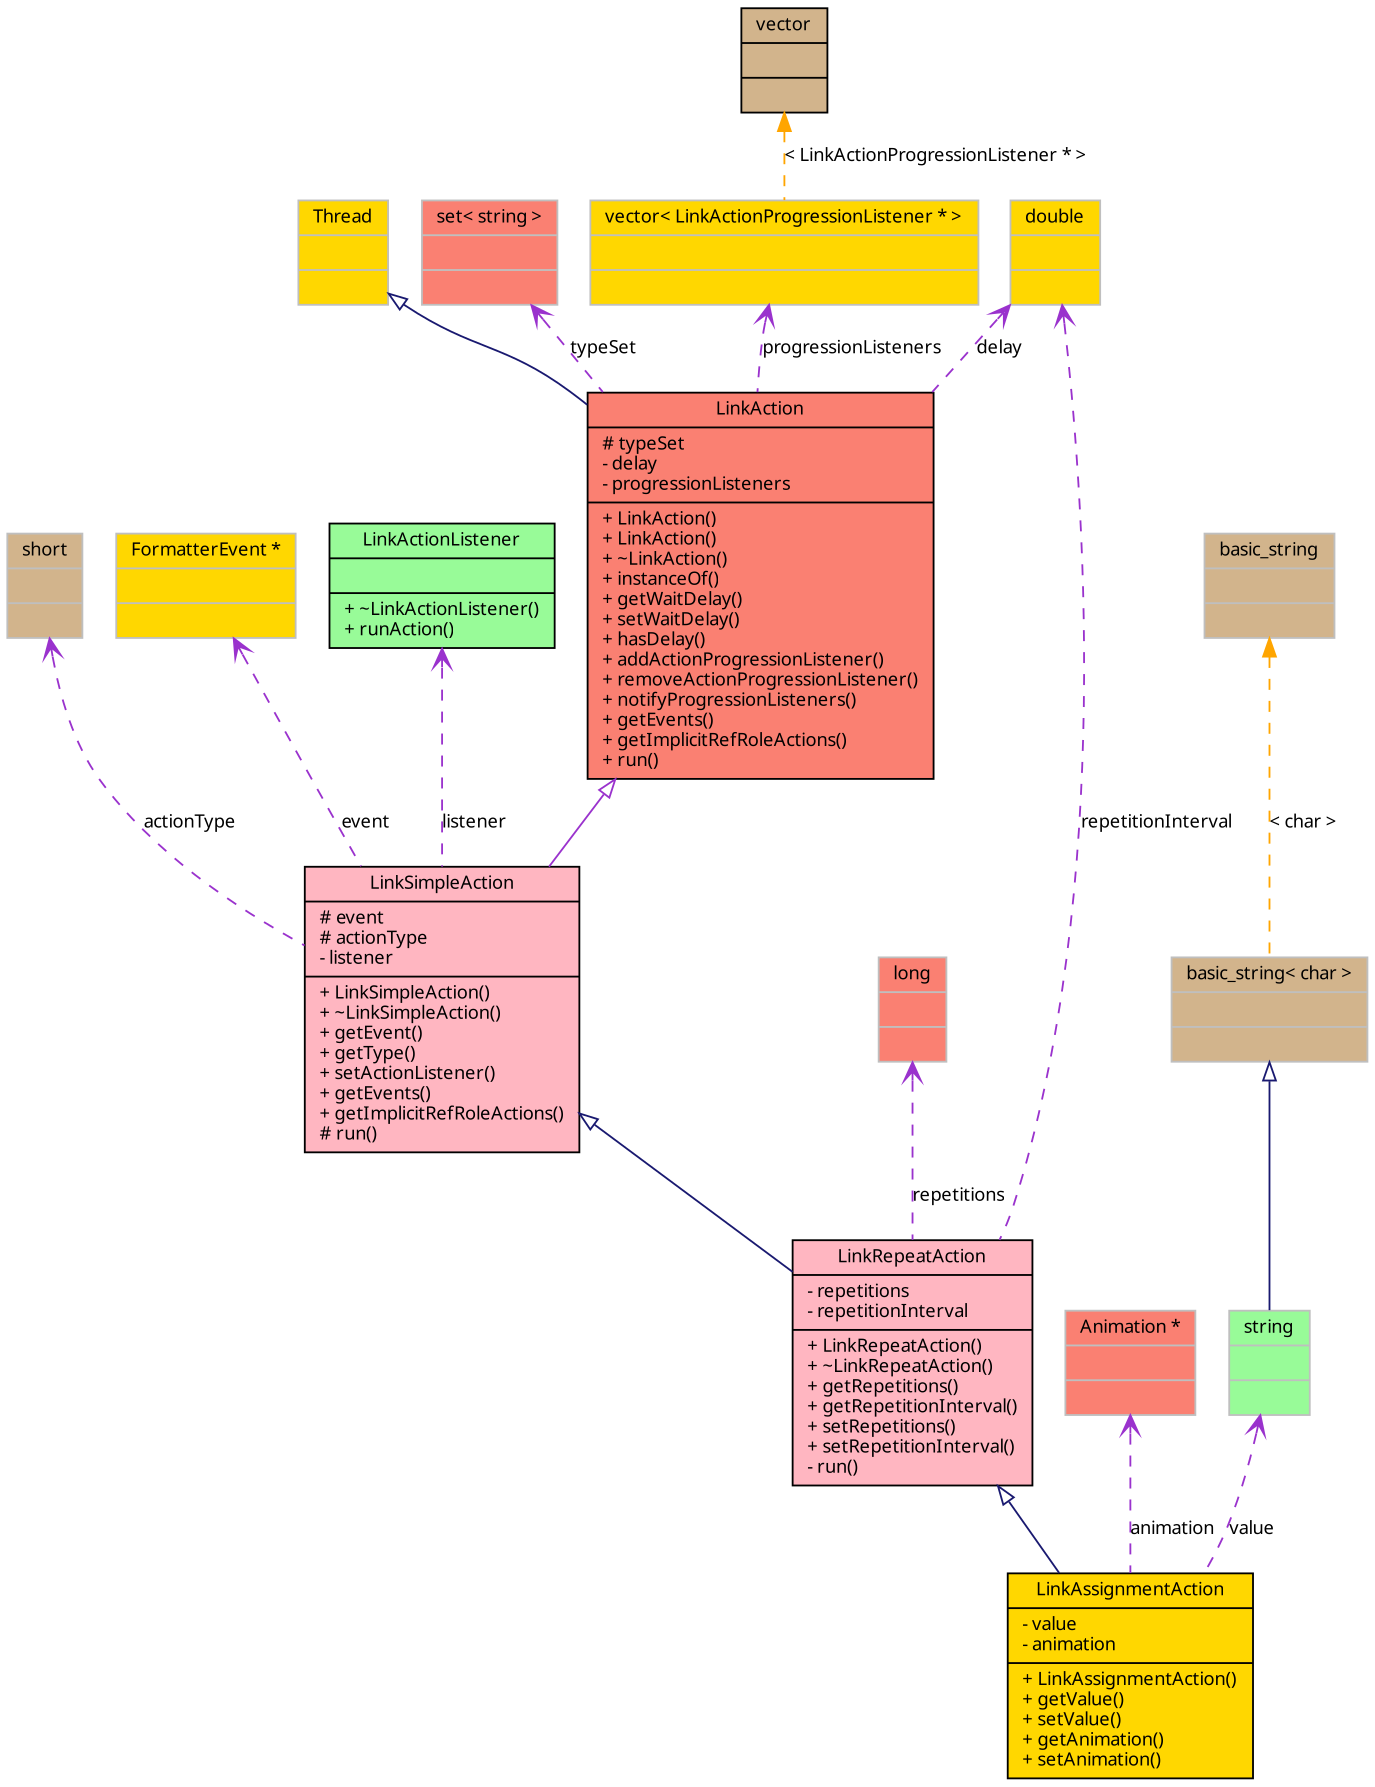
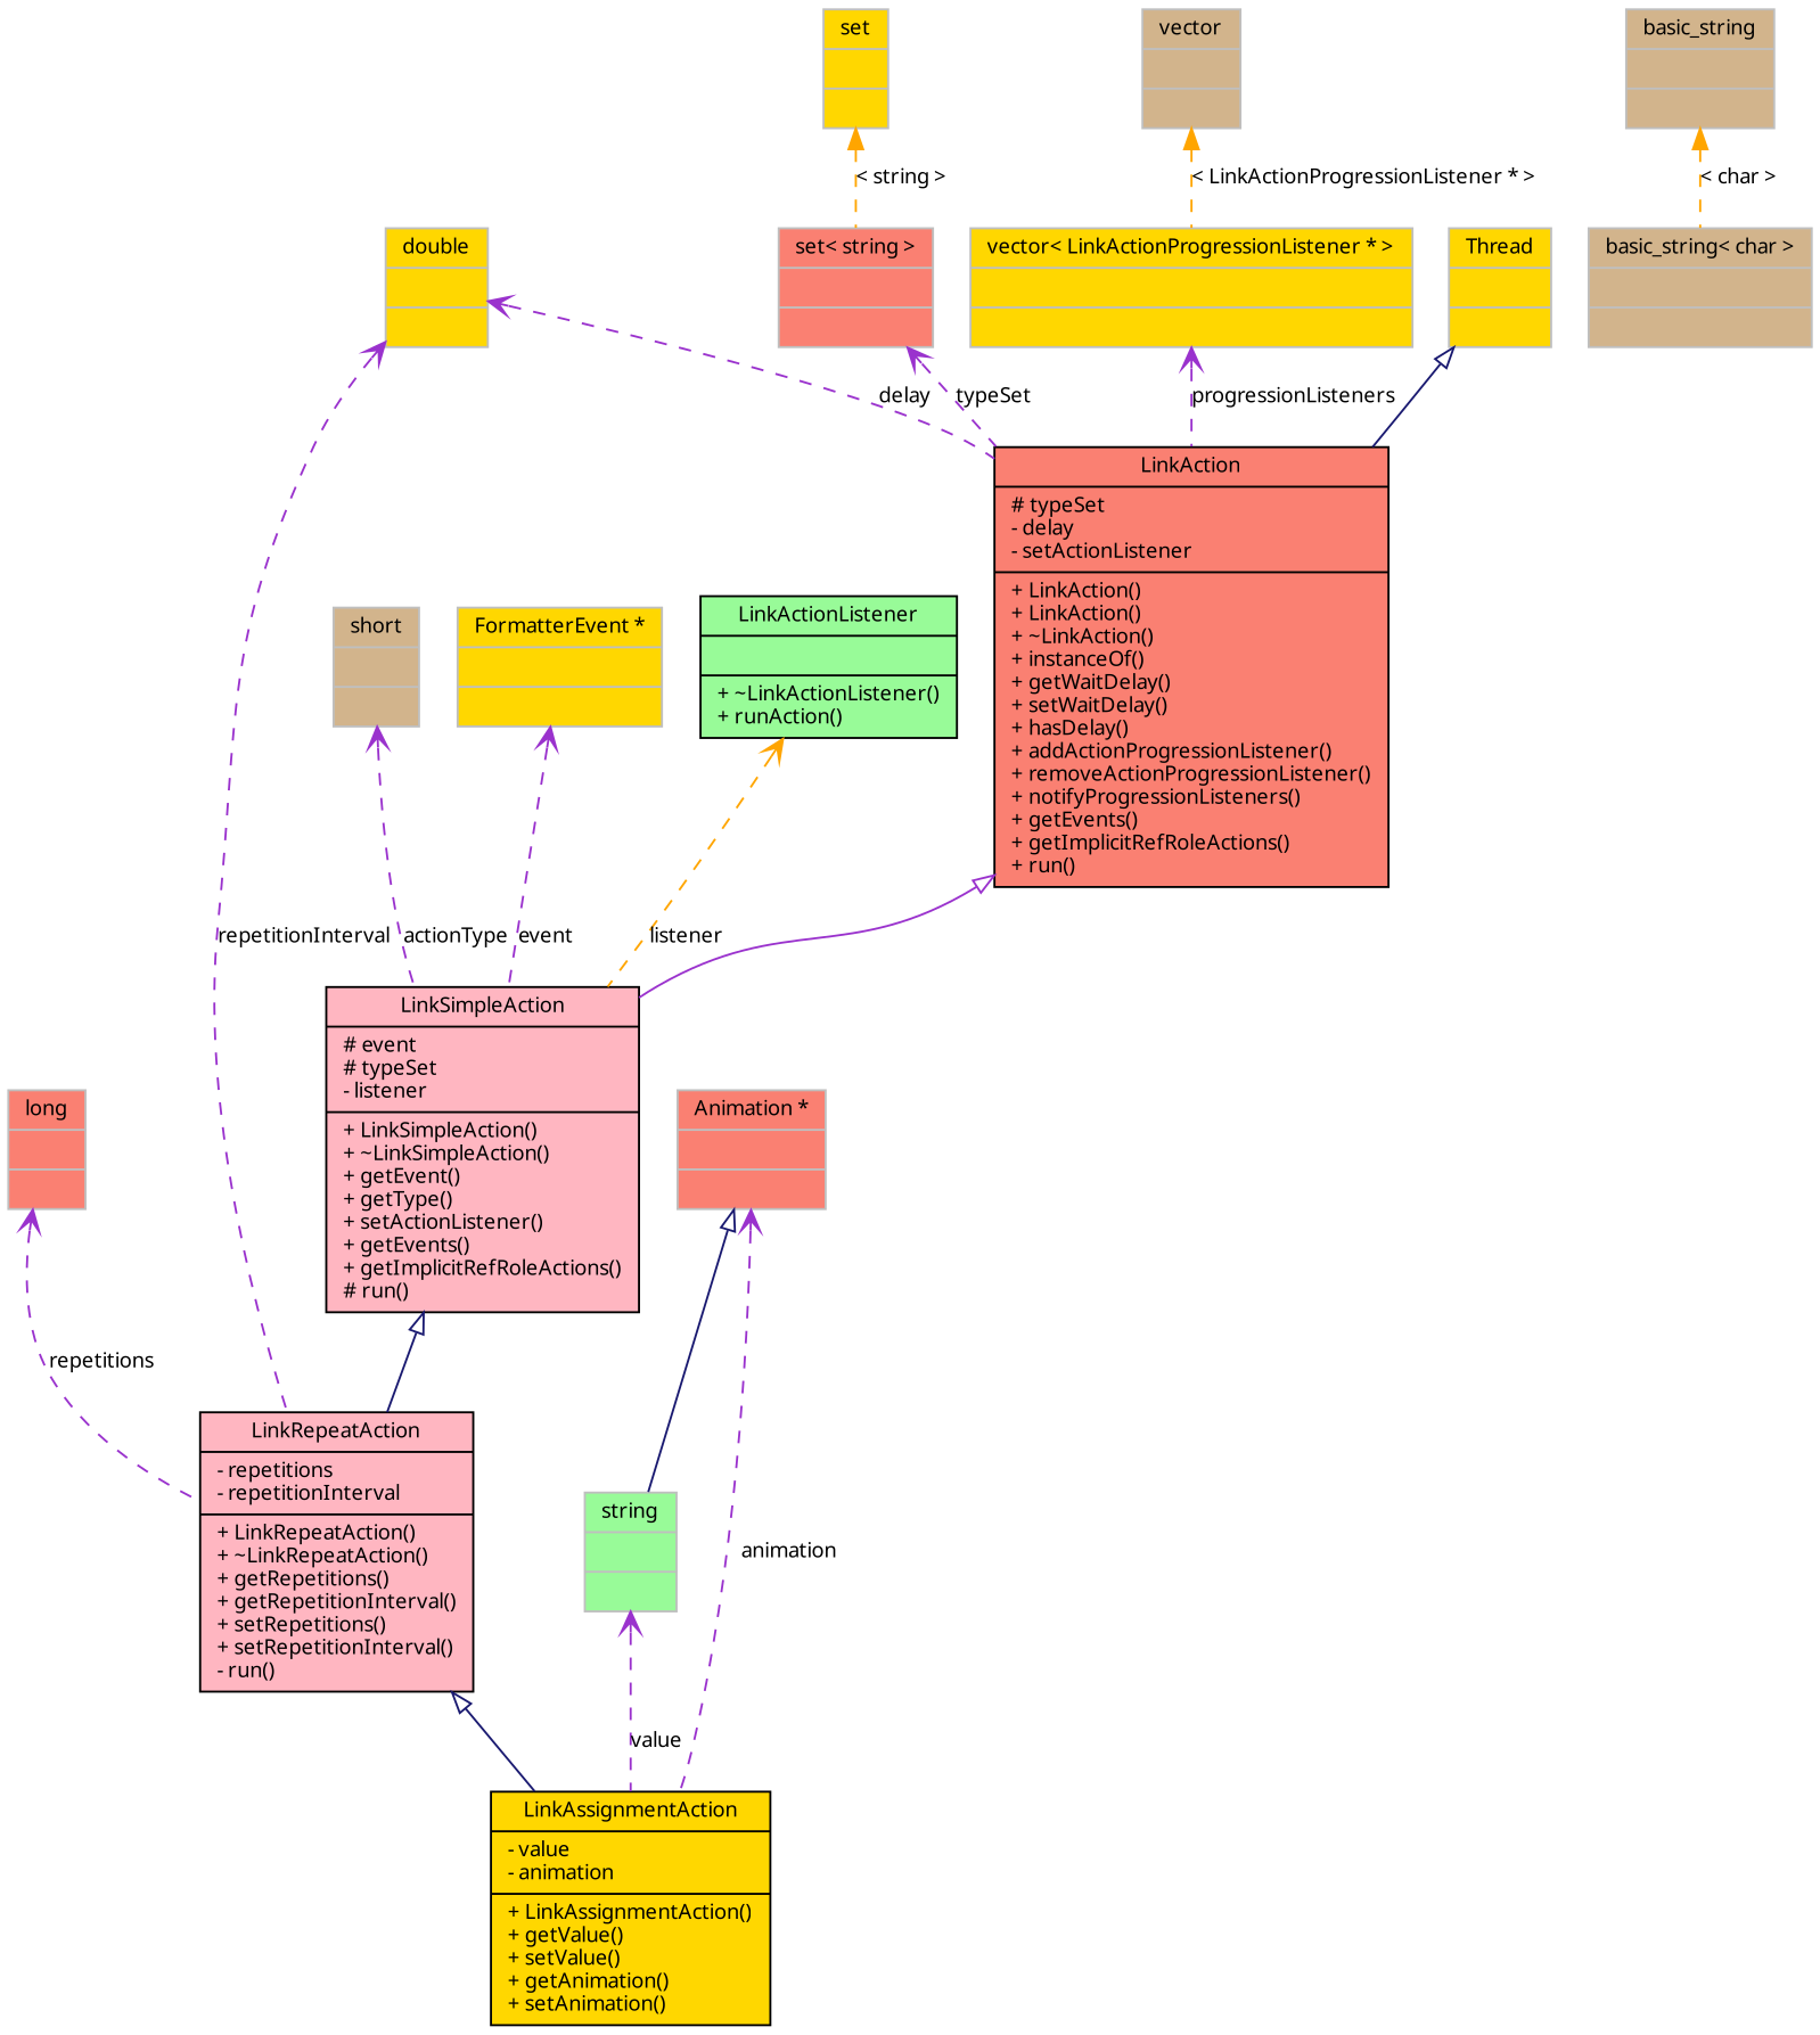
  digraph {
    node [color=grey75 fillcolor=gold fontname="FreeSans.ttf" fontsize=10 shape=record style=filled]
    edge [arrowtail=open color=darkorchid3 dir=back fontname="FreeSans.ttf" fontsize=10 labelfontname="FreeSans.ttf" labelfontsize=10 style=dashed]
    n1 [color=black fontcolor=black height=0.2 label="{LinkAssignmentAction\n|- value\l- animation\l|+ LinkAssignmentAction()\l+ getValue()\l+ setValue()\l+ getAnimation()\l+ setAnimation()\l}" width=0.4]
    n2 [color=black fillcolor=lightpink height=0.2 label="{LinkRepeatAction\n|- repetitions\l- repetitionInterval\l|+ LinkRepeatAction()\l+ ~LinkRepeatAction()\l+ getRepetitions()\l+ getRepetitionInterval()\l+ setRepetitions()\l+ setRepetitionInterval()\l- run()\l}" width=0.4]
-   n3 [color=black fillcolor=lightpink height=0.2 label="{LinkSimpleAction\n|# event\l# actionType\l- listener\l|+ LinkSimpleAction()\l+ ~LinkSimpleAction()\l+ getEvent()\l+ getType()\l+ setActionListener()\l+ getEvents()\l+ getImplicitRefRoleActions()\l# run()\l}" width=0.4]
-   n4 [color=black fillcolor=salmon height=0.2 label="{LinkAction\n|# typeSet\l- delay\l- progressionListeners\l|+ LinkAction()\l+ LinkAction()\l+ ~LinkAction()\l+ instanceOf()\l+ getWaitDelay()\l+ setWaitDelay()\l+ hasDelay()\l+ addActionProgressionListener()\l+ removeActionProgressionListener()\l+ notifyProgressionListeners()\l+ getEvents()\l+ getImplicitRefRoleActions()\l+ run()\l}" width=0.4]
+   n3 [color=black fillcolor=lightpink height=0.2 label="{LinkSimpleAction\n|# event\l# typeSet\l- listener\l|+ LinkSimpleAction()\l+ ~LinkSimpleAction()\l+ getEvent()\l+ getType()\l+ setActionListener()\l+ getEvents()\l+ getImplicitRefRoleActions()\l# run()\l}" width=0.4]
+   n4 [color=black fillcolor=salmon height=0.2 label="{LinkAction\n|# typeSet\l- delay\l- setActionListener\l|+ LinkAction()\l+ LinkAction()\l+ ~LinkAction()\l+ instanceOf()\l+ getWaitDelay()\l+ setWaitDelay()\l+ hasDelay()\l+ addActionProgressionListener()\l+ removeActionProgressionListener()\l+ notifyProgressionListeners()\l+ getEvents()\l+ getImplicitRefRoleActions()\l+ run()\l}" width=0.4]
    n5 [height=0.2 label="{Thread\n||}" width=0.4]
    n6 [height=0.2 label="{double\n||}" width=0.4]
    n7 [fillcolor=salmon height=0.2 label="{set\< string \>\n||}" width=0.4]
+   n8 [height=0.2 label="{set\n||}" width=0.4]
    n9 [height=0.2 label="{vector\< LinkActionProgressionListener * \>\n||}" width=0.4]
-   n10 [color=black fillcolor=tan height=0.2 label="{vector\n||}" width=0.4]
+   n10 [fillcolor=tan height=0.2 label="{vector\n||}" width=0.4]
    n11 [fillcolor=tan height=0.2 label="{short\n||}" width=0.4]
    n12 [height=0.2 label="{FormatterEvent *\n||}" width=0.4]
    n13 [color=black fillcolor=palegreen height=0.2 label="{LinkActionListener\n||+ ~LinkActionListener()\l+ runAction()\l}" width=0.4]
    n14 [fillcolor=salmon height=0.2 label="{long\n||}" width=0.4]
    n15 [fillcolor=salmon height=0.2 label="{Animation *\n||}" width=0.4]
    n16 [fillcolor=palegreen height=0.2 label="{string\n||}" width=0.4]
    n17 [fillcolor=tan height=0.2 label="{basic_string\< char \>\n||}" width=0.4]
    n18 [fillcolor=tan height=0.2 label="{basic_string\n||}" width=0.4]
    n2 -> n1 [arrowtail=empty color=midnightblue style=solid]
    n3 -> n2 [arrowtail=empty color=midnightblue style=solid]
    n4 -> n3 [arrowtail=empty style=solid]
    n5 -> n4 [arrowtail=empty color=midnightblue style=solid]
    n6 -> n2 [label=repetitionInterval]
    n6 -> n4 [label=delay]
    n7 -> n4 [label=typeSet]
+   n8 -> n7 [color=orange label="\< string \>" arrowtail=""]
    n9 -> n4 [label=progressionListeners]
    n10 -> n9 [color=orange label="\< LinkActionProgressionListener * \>" arrowtail=""]
    n11 -> n3 [label=actionType]
    n12 -> n3 [label=event]
-   n13 -> n3 [label=listener]
+   n13 -> n3 [color=orange label=listener]
    n14 -> n2 [label=repetitions]
    n15 -> n1 [label=animation]
    n16 -> n1 [label=value]
-   n17 -> n16 [arrowtail=empty color=midnightblue style=solid]
+   n15 -> n16 [arrowtail=empty color=midnightblue style=solid]
    n18 -> n17 [color=orange label="\< char \>" arrowtail=""]
  }
